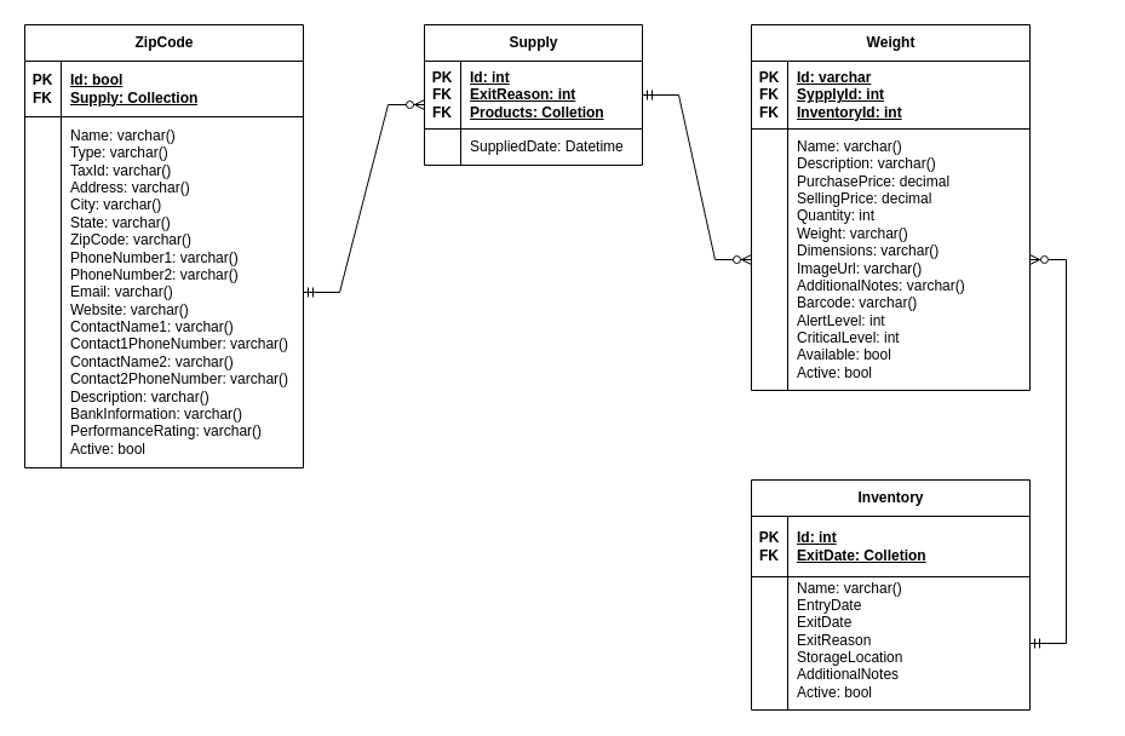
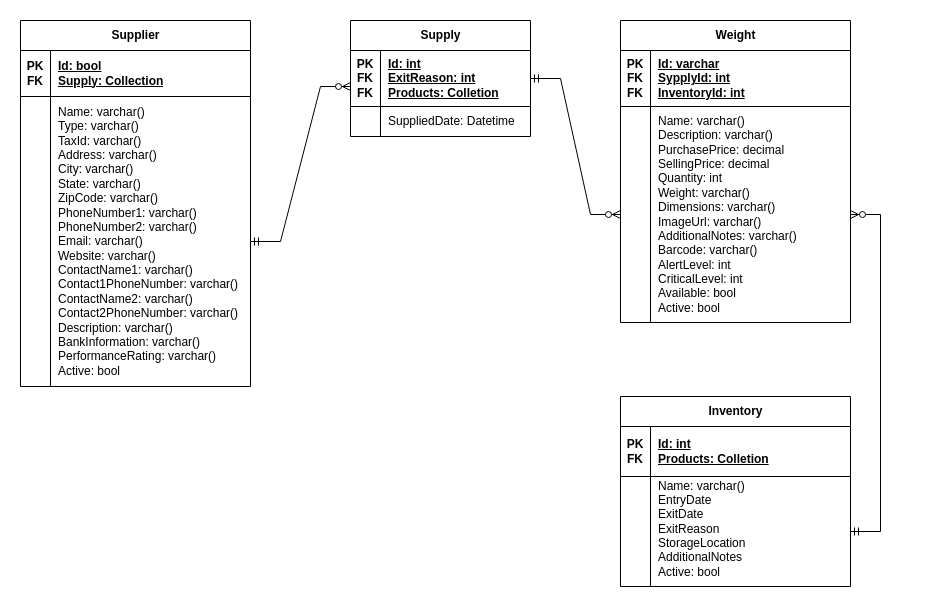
  <mxCell id="0" />
  <mxCell id="1" parent="0" />
- <mxCell id="2" value="ZipCode" style="shape=table;startSize=30;container=1;collapsible=1;childLayout=tableLayout;fixedRows=1;rowLines=0;fontStyle=1;align=center;resizeLast=1;html=1;" vertex="1" parent="1"><mxGeometry x="20" y="20" width="230" height="366.0" as="geometry" /></mxCell>
+ <mxCell id="2" value="Supplier" style="shape=table;startSize=30;container=1;collapsible=1;childLayout=tableLayout;fixedRows=1;rowLines=0;fontStyle=1;align=center;resizeLast=1;html=1;" vertex="1" parent="1"><mxGeometry x="20" y="20" width="230" height="366.0" as="geometry" /></mxCell>
  <mxCell id="3" value="" style="shape=tableRow;horizontal=0;startSize=0;swimlaneHead=0;swimlaneBody=0;fillColor=none;collapsible=0;dropTarget=0;points=[[0,0.5],[1,0.5]];portConstraint=eastwest;top=0;left=0;right=0;bottom=1;" vertex="1" parent="2"><mxGeometry y="30" width="230" height="46" as="geometry" /></mxCell>
  <mxCell id="4" value="PK&lt;br&gt;FK" style="shape=partialRectangle;connectable=0;fillColor=none;top=0;left=0;bottom=0;right=0;fontStyle=1;overflow=hidden;whiteSpace=wrap;html=1;" vertex="1" parent="3"><mxGeometry width="30" height="46" as="geometry"><mxRectangle width="30" height="46" as="alternateBounds" /></mxGeometry></mxCell>
  <mxCell id="5" value="Id: bool&lt;br&gt;Supply: Collection" style="shape=partialRectangle;connectable=0;fillColor=none;top=0;left=0;bottom=0;right=0;align=left;spacingLeft=6;fontStyle=5;overflow=hidden;whiteSpace=wrap;html=1;" vertex="1" parent="3"><mxGeometry x="30" width="200" height="46" as="geometry"><mxRectangle width="200" height="46" as="alternateBounds" /></mxGeometry></mxCell>
  <mxCell id="6" value="" style="shape=tableRow;horizontal=0;startSize=0;swimlaneHead=0;swimlaneBody=0;fillColor=none;collapsible=0;dropTarget=0;points=[[0,0.5],[1,0.5]];portConstraint=eastwest;top=0;left=0;right=0;bottom=0;" vertex="1" parent="2"><mxGeometry y="76" width="230" height="290" as="geometry" /></mxCell>
  <mxCell id="7" value="" style="shape=partialRectangle;connectable=0;fillColor=none;top=0;left=0;bottom=0;right=0;editable=1;overflow=hidden;whiteSpace=wrap;html=1;" vertex="1" parent="6"><mxGeometry width="30" height="290" as="geometry"><mxRectangle width="30" height="290" as="alternateBounds" /></mxGeometry></mxCell>
  <mxCell id="8" value="Name: varchar()&lt;br&gt;Type: varchar()&lt;br&gt;TaxId: varchar()&lt;br&gt;Address: varchar()&lt;br&gt;City: varchar()&lt;br&gt;State: varchar()&lt;br&gt;ZipCode: varchar()&lt;br&gt;PhoneNumber1: varchar()&lt;br&gt;PhoneNumber2: varchar()&lt;br&gt;Email: varchar()&lt;br&gt;Website: varchar()&lt;br&gt;ContactName1: varchar()&lt;br&gt;Contact1PhoneNumber: varchar()&lt;br&gt;ContactName2: varchar()&lt;br&gt;Contact2PhoneNumber: varchar()&lt;br&gt;Description: varchar()&lt;br&gt;BankInformation: varchar()&lt;br&gt;PerformanceRating: varchar()&lt;br&gt;Active: bool" style="shape=partialRectangle;connectable=0;fillColor=none;top=0;left=0;bottom=0;right=0;align=left;spacingLeft=6;overflow=hidden;whiteSpace=wrap;html=1;" vertex="1" parent="6"><mxGeometry x="30" width="200" height="290" as="geometry"><mxRectangle width="200" height="290" as="alternateBounds" /></mxGeometry></mxCell>
  <mxCell id="9" value="Supply" style="shape=table;startSize=30;container=1;collapsible=1;childLayout=tableLayout;fixedRows=1;rowLines=0;fontStyle=1;align=center;resizeLast=1;html=1;" vertex="1" parent="1"><mxGeometry x="350" y="20" width="180" height="116.0" as="geometry" /></mxCell>
  <mxCell id="10" value="" style="shape=tableRow;horizontal=0;startSize=0;swimlaneHead=0;swimlaneBody=0;fillColor=none;collapsible=0;dropTarget=0;points=[[0,0.5],[1,0.5]];portConstraint=eastwest;top=0;left=0;right=0;bottom=1;" vertex="1" parent="9"><mxGeometry y="30" width="180" height="56" as="geometry" /></mxCell>
  <mxCell id="11" value="PK&lt;br&gt;FK&lt;br&gt;FK" style="shape=partialRectangle;connectable=0;fillColor=none;top=0;left=0;bottom=0;right=0;fontStyle=1;overflow=hidden;whiteSpace=wrap;html=1;" vertex="1" parent="10"><mxGeometry width="30" height="56" as="geometry"><mxRectangle width="30" height="56" as="alternateBounds" /></mxGeometry></mxCell>
  <mxCell id="12" value="Id: int&lt;br&gt;ExitReason: int&lt;br&gt;Products: Colletion" style="shape=partialRectangle;connectable=0;fillColor=none;top=0;left=0;bottom=0;right=0;align=left;spacingLeft=6;fontStyle=5;overflow=hidden;whiteSpace=wrap;html=1;" vertex="1" parent="10"><mxGeometry x="30" width="150" height="56" as="geometry"><mxRectangle width="150" height="56" as="alternateBounds" /></mxGeometry></mxCell>
  <mxCell id="13" value="" style="shape=tableRow;horizontal=0;startSize=0;swimlaneHead=0;swimlaneBody=0;fillColor=none;collapsible=0;dropTarget=0;points=[[0,0.5],[1,0.5]];portConstraint=eastwest;top=0;left=0;right=0;bottom=0;" vertex="1" parent="9"><mxGeometry y="86" width="180" height="30" as="geometry" /></mxCell>
  <mxCell id="14" value="" style="shape=partialRectangle;connectable=0;fillColor=none;top=0;left=0;bottom=0;right=0;editable=1;overflow=hidden;whiteSpace=wrap;html=1;" vertex="1" parent="13"><mxGeometry width="30" height="30" as="geometry"><mxRectangle width="30" height="30" as="alternateBounds" /></mxGeometry></mxCell>
  <mxCell id="15" value="SuppliedDate: Datetime" style="shape=partialRectangle;connectable=0;fillColor=none;top=0;left=0;bottom=0;right=0;align=left;spacingLeft=6;overflow=hidden;whiteSpace=wrap;html=1;" vertex="1" parent="13"><mxGeometry x="30" width="150" height="30" as="geometry"><mxRectangle width="150" height="30" as="alternateBounds" /></mxGeometry></mxCell>
  <mxCell id="16" value="" style="edgeStyle=entityRelationEdgeStyle;fontSize=12;html=1;endArrow=ERzeroToMany;startArrow=ERmandOne;rounded=0;exitX=1;exitY=0.5;exitDx=0;exitDy=0;" edge="1" parent="1" source="6"><mxGeometry width="100" height="100" relative="1" as="geometry"><mxPoint x="250" y="186" as="sourcePoint" /><mxPoint x="350" y="86" as="targetPoint" /></mxGeometry></mxCell>
  <mxCell id="17" value="Weight" style="shape=table;startSize=30;container=1;collapsible=1;childLayout=tableLayout;fixedRows=1;rowLines=0;fontStyle=1;align=center;resizeLast=1;html=1;" vertex="1" parent="1"><mxGeometry x="620" y="20" width="230" height="302" as="geometry" /></mxCell>
  <mxCell id="18" value="" style="shape=tableRow;horizontal=0;startSize=0;swimlaneHead=0;swimlaneBody=0;fillColor=none;collapsible=0;dropTarget=0;points=[[0,0.5],[1,0.5]];portConstraint=eastwest;top=0;left=0;right=0;bottom=1;" vertex="1" parent="17"><mxGeometry y="30" width="230" height="56" as="geometry" /></mxCell>
  <mxCell id="19" value="PK&lt;br&gt;FK&lt;br&gt;FK" style="shape=partialRectangle;connectable=0;fillColor=none;top=0;left=0;bottom=0;right=0;fontStyle=1;overflow=hidden;whiteSpace=wrap;html=1;" vertex="1" parent="18"><mxGeometry width="30" height="56" as="geometry"><mxRectangle width="30" height="56" as="alternateBounds" /></mxGeometry></mxCell>
  <mxCell id="20" value="Id: varchar&lt;br&gt;SypplyId: int&lt;br&gt;InventoryId: int" style="shape=partialRectangle;connectable=0;fillColor=none;top=0;left=0;bottom=0;right=0;align=left;spacingLeft=6;fontStyle=5;overflow=hidden;whiteSpace=wrap;html=1;" vertex="1" parent="18"><mxGeometry x="30" width="200" height="56" as="geometry"><mxRectangle width="200" height="56" as="alternateBounds" /></mxGeometry></mxCell>
  <mxCell id="21" value="" style="shape=tableRow;horizontal=0;startSize=0;swimlaneHead=0;swimlaneBody=0;fillColor=none;collapsible=0;dropTarget=0;points=[[0,0.5],[1,0.5]];portConstraint=eastwest;top=0;left=0;right=0;bottom=0;" vertex="1" parent="17"><mxGeometry y="86" width="230" height="216" as="geometry" /></mxCell>
  <mxCell id="22" value="" style="shape=partialRectangle;connectable=0;fillColor=none;top=0;left=0;bottom=0;right=0;editable=1;overflow=hidden;whiteSpace=wrap;html=1;" vertex="1" parent="21"><mxGeometry width="30" height="216" as="geometry"><mxRectangle width="30" height="216" as="alternateBounds" /></mxGeometry></mxCell>
  <mxCell id="23" value="Name: varchar()&lt;br&gt;Description: varchar()&lt;br&gt;PurchasePrice: decimal&lt;br&gt;SellingPrice: decimal&lt;br&gt;Quantity: int&lt;br&gt;Weight: varchar()&lt;br&gt;Dimensions: varchar()&lt;br&gt;ImageUrl: varchar()&lt;br&gt;AdditionalNotes: varchar()&lt;br&gt;Barcode: varchar()&lt;br&gt;AlertLevel: int&lt;br&gt;CriticalLevel: int&lt;br&gt;Available: bool&lt;br&gt;Active: bool" style="shape=partialRectangle;connectable=0;fillColor=none;top=0;left=0;bottom=0;right=0;align=left;spacingLeft=6;overflow=hidden;whiteSpace=wrap;html=1;" vertex="1" parent="21"><mxGeometry x="30" width="200" height="216" as="geometry"><mxRectangle width="200" height="216" as="alternateBounds" /></mxGeometry></mxCell>
  <mxCell id="24" value="" style="edgeStyle=entityRelationEdgeStyle;fontSize=12;html=1;endArrow=ERzeroToMany;startArrow=ERmandOne;rounded=0;exitX=1;exitY=0.5;exitDx=0;exitDy=0;entryX=0;entryY=0.5;entryDx=0;entryDy=0;" edge="1" parent="1" source="10" target="21"><mxGeometry width="100" height="100" relative="1" as="geometry"><mxPoint x="530" y="146" as="sourcePoint" /><mxPoint x="630" y="46" as="targetPoint" /></mxGeometry></mxCell>
  <mxCell id="25" value="Inventory" style="shape=table;startSize=30;container=1;collapsible=1;childLayout=tableLayout;fixedRows=1;rowLines=0;fontStyle=1;align=center;resizeLast=1;html=1;" vertex="1" parent="1"><mxGeometry x="620" y="396" width="230" height="190" as="geometry" /></mxCell>
  <mxCell id="26" value="" style="shape=tableRow;horizontal=0;startSize=0;swimlaneHead=0;swimlaneBody=0;fillColor=none;collapsible=0;dropTarget=0;points=[[0,0.5],[1,0.5]];portConstraint=eastwest;top=0;left=0;right=0;bottom=1;" vertex="1" parent="25"><mxGeometry y="30" width="230" height="50" as="geometry" /></mxCell>
  <mxCell id="27" value="PK&lt;br&gt;FK" style="shape=partialRectangle;connectable=0;fillColor=none;top=0;left=0;bottom=0;right=0;fontStyle=1;overflow=hidden;whiteSpace=wrap;html=1;" vertex="1" parent="26"><mxGeometry width="30" height="50" as="geometry"><mxRectangle width="30" height="50" as="alternateBounds" /></mxGeometry></mxCell>
- <mxCell id="28" value="Id: int&lt;br&gt;ExitDate: Colletion" style="shape=partialRectangle;connectable=0;fillColor=none;top=0;left=0;bottom=0;right=0;align=left;spacingLeft=6;fontStyle=5;overflow=hidden;whiteSpace=wrap;html=1;" vertex="1" parent="26"><mxGeometry x="30" width="200" height="50" as="geometry"><mxRectangle width="200" height="50" as="alternateBounds" /></mxGeometry></mxCell>
+ <mxCell id="28" value="Id: int&lt;br&gt;Products: Colletion" style="shape=partialRectangle;connectable=0;fillColor=none;top=0;left=0;bottom=0;right=0;align=left;spacingLeft=6;fontStyle=5;overflow=hidden;whiteSpace=wrap;html=1;" vertex="1" parent="26"><mxGeometry x="30" width="200" height="50" as="geometry"><mxRectangle width="200" height="50" as="alternateBounds" /></mxGeometry></mxCell>
  <mxCell id="29" value="" style="shape=tableRow;horizontal=0;startSize=0;swimlaneHead=0;swimlaneBody=0;fillColor=none;collapsible=0;dropTarget=0;points=[[0,0.5],[1,0.5]];portConstraint=eastwest;top=0;left=0;right=0;bottom=0;" vertex="1" parent="25"><mxGeometry y="80" width="230" height="110" as="geometry" /></mxCell>
  <mxCell id="30" value="" style="shape=partialRectangle;connectable=0;fillColor=none;top=0;left=0;bottom=0;right=0;editable=1;overflow=hidden;whiteSpace=wrap;html=1;" vertex="1" parent="29"><mxGeometry width="30" height="110" as="geometry"><mxRectangle width="30" height="110" as="alternateBounds" /></mxGeometry></mxCell>
  <mxCell id="31" value="Name: varchar()&lt;br&gt;EntryDate&lt;br&gt;ExitDate&lt;br&gt;ExitReason&lt;br&gt;StorageLocation&lt;br&gt;AdditionalNotes&lt;br&gt;Active: bool&lt;br&gt;&lt;br&gt;&lt;br&gt;" style="shape=partialRectangle;connectable=0;fillColor=none;top=0;left=0;bottom=0;right=0;align=left;spacingLeft=6;overflow=hidden;whiteSpace=wrap;html=1;" vertex="1" parent="29"><mxGeometry x="30" width="200" height="110" as="geometry"><mxRectangle width="200" height="110" as="alternateBounds" /></mxGeometry></mxCell>
  <mxCell id="32" value="" style="edgeStyle=entityRelationEdgeStyle;fontSize=12;html=1;endArrow=ERzeroToMany;startArrow=ERmandOne;rounded=0;entryX=1;entryY=0.5;entryDx=0;entryDy=0;exitX=1;exitY=0.5;exitDx=0;exitDy=0;" edge="1" parent="1" source="29" target="21"><mxGeometry width="100" height="100" relative="1" as="geometry"><mxPoint x="897" y="416" as="sourcePoint" /><mxPoint x="997" y="316" as="targetPoint" /><Array as="points"><mxPoint x="907" y="376" /></Array></mxGeometry></mxCell>
